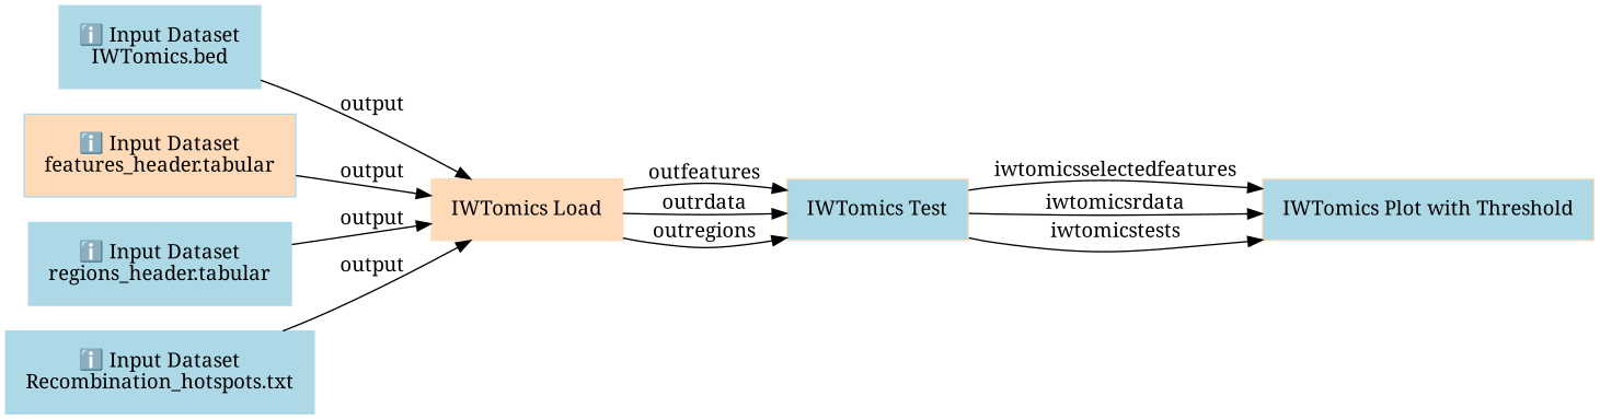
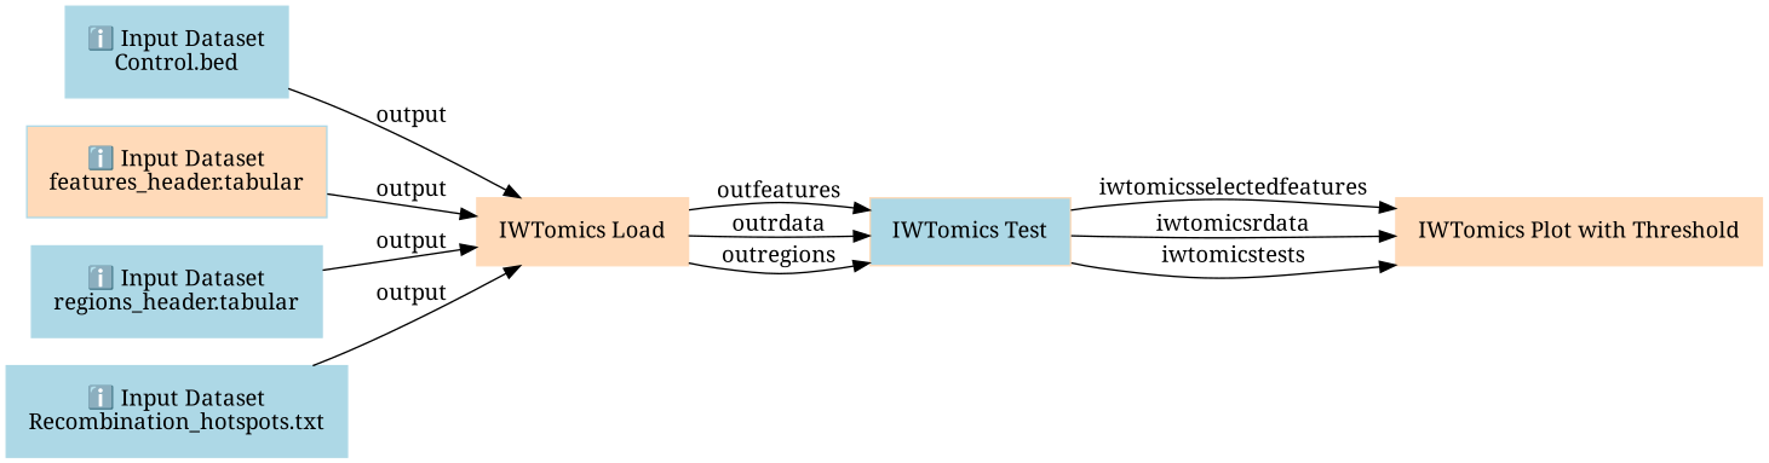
  digraph {
    fontname="Noto Serif"
    rankdir=LR
    node [color=lightblue fontname="Noto Serif" margin="0.2,0.2" shape=box style=filled]
    edge [fontname="Noto Serif"]
    n1 [color=peachpuff label="IWTomics Load"]
    n2 [color=peachpuff fillcolor=lightblue label="IWTomics Test"]
-   n3 [label="ℹ️ Input Dataset\nIWTomics.bed"]
+   n3 [label="ℹ️ Input Dataset\nControl.bed"]
    n4 [fillcolor=peachpuff label="ℹ️ Input Dataset\nfeatures_header.tabular"]
    n5 [label="ℹ️ Input Dataset\nregions_header.tabular"]
    n6 [label="ℹ️ Input Dataset\nRecombination_hotspots.txt"]
-   n7 [color=peachpuff label="IWTomics Plot with Threshold" fillcolor=lightblue]
+   n7 [color=peachpuff label="IWTomics Plot with Threshold"]
    n1 -> n2 [label=outfeatures]
    n1 -> n2 [label=outrdata]
    n1 -> n2 [label=outregions]
    n2 -> n7 [label=iwtomicsselectedfeatures]
    n2 -> n7 [label=iwtomicsrdata]
    n2 -> n7 [label=iwtomicstests]
    n3 -> n1 [label=output]
    n4 -> n1 [label=output]
    n5 -> n1 [label=output]
    n6 -> n1 [label=output]
  }
